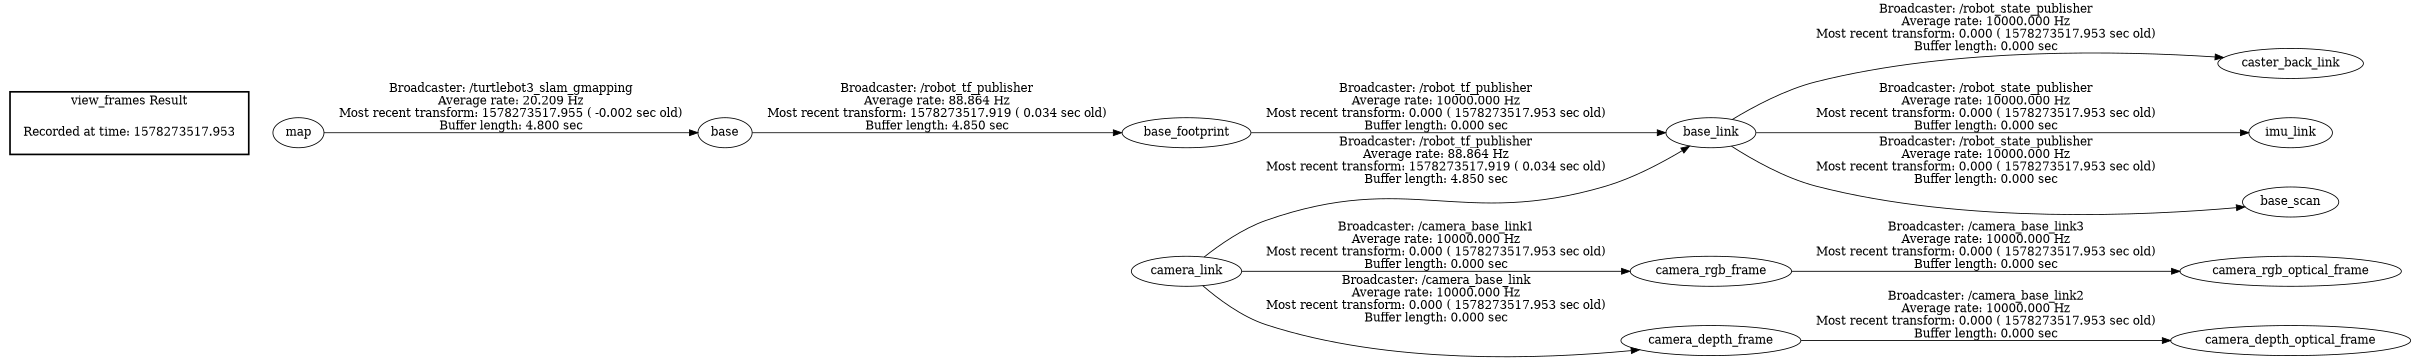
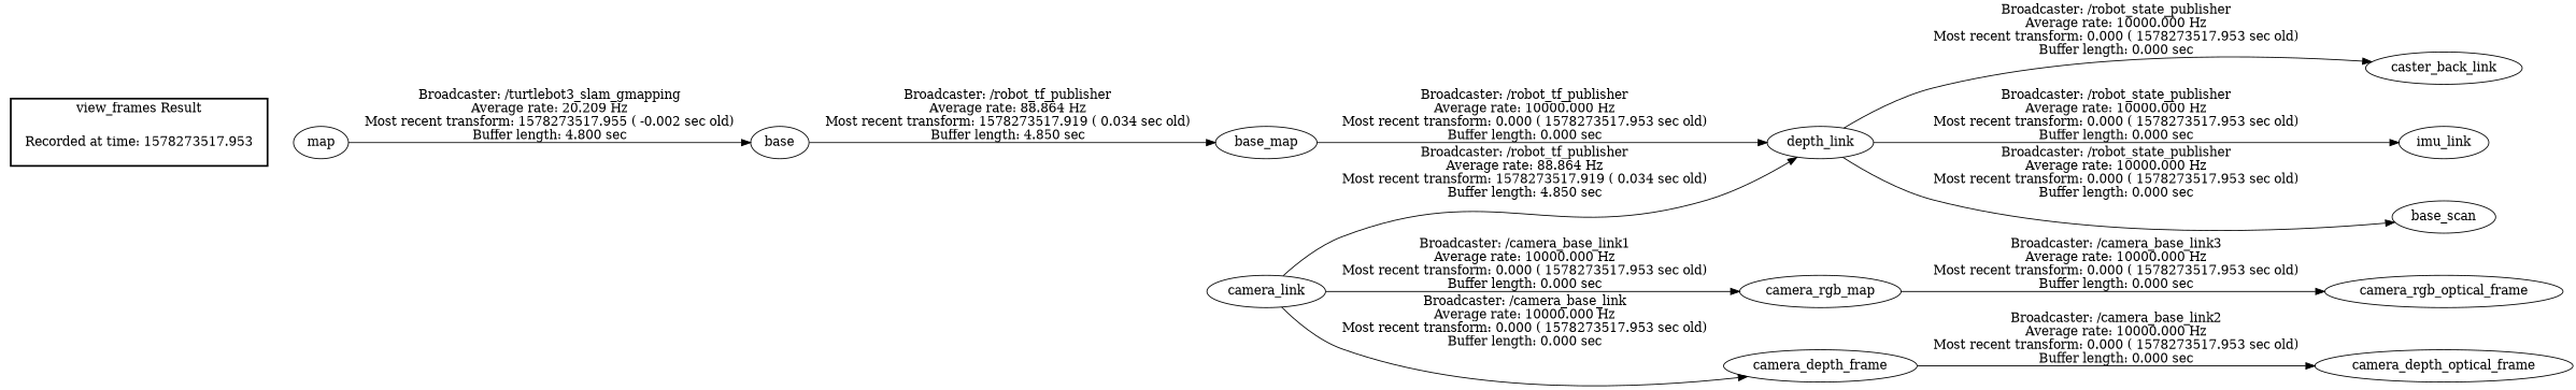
  digraph {
    rankdir=LR
    "Recorded at time: 1578273517.953" [shape=plaintext]
    map
-   base_footprint
-   base_link
+   base_footprint [label=base_map]
+   base_link [label=depth_link]
    caster_back_link
    imu_link
    base_scan
    camera_link
-   camera_rgb_frame
+   camera_rgb_frame [label=camera_rgb_map]
    camera_depth_frame
    n11 [label=base]
    camera_rgb_optical_frame
    camera_depth_optical_frame
    subgraph cluster_1 {
      color=black
      label="view_frames Result"
      style=bold
      "Recorded at time: 1578273517.953"
    }
    "Recorded at time: 1578273517.953" -> map [style=invis]
    map -> n11 [label="Broadcaster: /turtlebot3_slam_gmapping\nAverage rate: 20.209 Hz\nMost recent transform: 1578273517.955 ( -0.002 sec old)\nBuffer length: 4.800 sec\n"]
    base_footprint -> base_link [label="Broadcaster: /robot_tf_publisher\nAverage rate: 10000.000 Hz\nMost recent transform: 0.000 ( 1578273517.953 sec old)\nBuffer length: 0.000 sec\n"]
    base_link -> caster_back_link [label="Broadcaster: /robot_state_publisher\nAverage rate: 10000.000 Hz\nMost recent transform: 0.000 ( 1578273517.953 sec old)\nBuffer length: 0.000 sec\n"]
    base_link -> imu_link [label="Broadcaster: /robot_state_publisher\nAverage rate: 10000.000 Hz\nMost recent transform: 0.000 ( 1578273517.953 sec old)\nBuffer length: 0.000 sec\n"]
    base_link -> base_scan [label="Broadcaster: /robot_state_publisher\nAverage rate: 10000.000 Hz\nMost recent transform: 0.000 ( 1578273517.953 sec old)\nBuffer length: 0.000 sec\n"]
    camera_link -> base_link [label="Broadcaster: /robot_tf_publisher\nAverage rate: 88.864 Hz\nMost recent transform: 1578273517.919 ( 0.034 sec old)\nBuffer length: 4.850 sec\n"]
    camera_link -> camera_rgb_frame [label="Broadcaster: /camera_base_link1\nAverage rate: 10000.000 Hz\nMost recent transform: 0.000 ( 1578273517.953 sec old)\nBuffer length: 0.000 sec\n"]
    camera_link -> camera_depth_frame [label="Broadcaster: /camera_base_link\nAverage rate: 10000.000 Hz\nMost recent transform: 0.000 ( 1578273517.953 sec old)\nBuffer length: 0.000 sec\n"]
    camera_rgb_frame -> camera_rgb_optical_frame [label="Broadcaster: /camera_base_link3\nAverage rate: 10000.000 Hz\nMost recent transform: 0.000 ( 1578273517.953 sec old)\nBuffer length: 0.000 sec\n"]
    camera_depth_frame -> camera_depth_optical_frame [label="Broadcaster: /camera_base_link2\nAverage rate: 10000.000 Hz\nMost recent transform: 0.000 ( 1578273517.953 sec old)\nBuffer length: 0.000 sec\n"]
    n11 -> base_footprint [label="Broadcaster: /robot_tf_publisher\nAverage rate: 88.864 Hz\nMost recent transform: 1578273517.919 ( 0.034 sec old)\nBuffer length: 4.850 sec\n"]
  }
